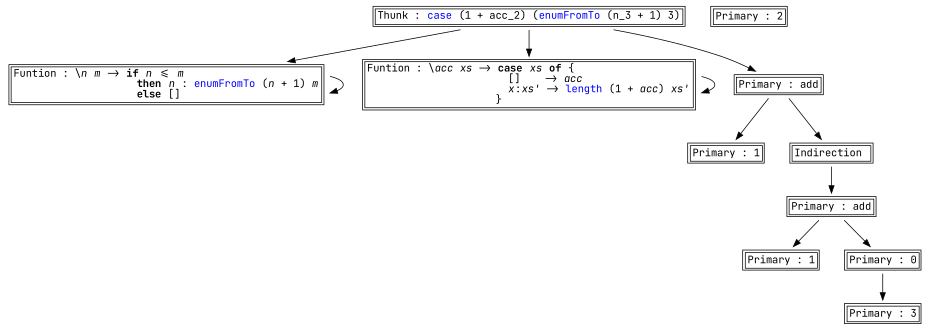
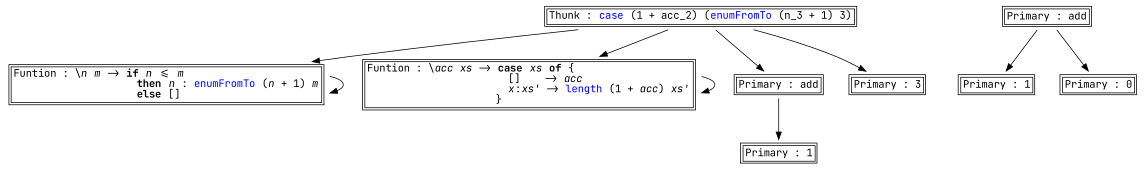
  digraph {
    fontname="JetBrains Mono"
    node [fontname="JetBrains Mono" shape=plaintext]
    edge [fontname="JetBrains Mono"]
    n1 [label=<<TABLE ALIGN="LEFT"><TR><TD BALIGN="LEFT" ALIGN="LEFT">Funtion&nbsp;:&nbsp;\<I>n</I>&nbsp;<I>m</I>&nbsp;-&gt;&nbsp;<B>if</B>&nbsp;<I>n</I>&nbsp;&lt;=&nbsp;<I>m</I>&nbsp;&nbsp;&nbsp;&nbsp;&nbsp;&nbsp;&nbsp;&nbsp;&nbsp;&nbsp;&nbsp;&nbsp;&nbsp;&nbsp;&nbsp;&nbsp;&nbsp;&nbsp;&nbsp;&nbsp;&nbsp;&nbsp;<BR />&nbsp;&nbsp;&nbsp;&nbsp;&nbsp;&nbsp;&nbsp;&nbsp;&nbsp;&nbsp;&nbsp;&nbsp;&nbsp;&nbsp;&nbsp;&nbsp;&nbsp;&nbsp;&nbsp;&nbsp;<B>then</B>&nbsp;<I>n</I>&nbsp;:&nbsp;<FONT COLOR="blue">enumFromTo</FONT>&nbsp;(<I>n</I>&nbsp;+&nbsp;1)&nbsp;<I>m</I><BR />&nbsp;&nbsp;&nbsp;&nbsp;&nbsp;&nbsp;&nbsp;&nbsp;&nbsp;&nbsp;&nbsp;&nbsp;&nbsp;&nbsp;&nbsp;&nbsp;&nbsp;&nbsp;&nbsp;&nbsp;<B>else</B>&nbsp;[]&nbsp;&nbsp;&nbsp;&nbsp;&nbsp;&nbsp;&nbsp;&nbsp;&nbsp;&nbsp;&nbsp;&nbsp;&nbsp;&nbsp;&nbsp;&nbsp;&nbsp;&nbsp;&nbsp;&nbsp;&nbsp;&nbsp;<BR /></TD></TR></TABLE>>]
    n2 [label=<<TABLE ALIGN="LEFT"><TR><TD BALIGN="LEFT" ALIGN="LEFT">Funtion&nbsp;:&nbsp;\<I>acc</I>&nbsp;<I>xs</I>&nbsp;-&gt;&nbsp;<B>case</B>&nbsp;<I>xs</I>&nbsp;<B>of</B>&nbsp;{&nbsp;&nbsp;&nbsp;&nbsp;&nbsp;&nbsp;&nbsp;&nbsp;&nbsp;&nbsp;&nbsp;&nbsp;&nbsp;&nbsp;&nbsp;&nbsp;&nbsp;&nbsp;&nbsp;<BR />&nbsp;&nbsp;&nbsp;&nbsp;&nbsp;&nbsp;&nbsp;&nbsp;&nbsp;&nbsp;&nbsp;&nbsp;&nbsp;&nbsp;&nbsp;&nbsp;&nbsp;&nbsp;&nbsp;&nbsp;&nbsp;&nbsp;&nbsp;[]&nbsp;&nbsp;&nbsp;&nbsp;-&gt;&nbsp;<I>acc</I>&nbsp;&nbsp;&nbsp;&nbsp;&nbsp;&nbsp;&nbsp;&nbsp;&nbsp;&nbsp;&nbsp;&nbsp;&nbsp;&nbsp;&nbsp;&nbsp;&nbsp;<BR />&nbsp;&nbsp;&nbsp;&nbsp;&nbsp;&nbsp;&nbsp;&nbsp;&nbsp;&nbsp;&nbsp;&nbsp;&nbsp;&nbsp;&nbsp;&nbsp;&nbsp;&nbsp;&nbsp;&nbsp;&nbsp;&nbsp;&nbsp;<I>x</I>:<I>xs'</I>&nbsp;-&gt;&nbsp;<FONT COLOR="blue">length</FONT>&nbsp;(1&nbsp;+&nbsp;<I>acc</I>)&nbsp;<I>xs'</I><BR />&nbsp;&nbsp;&nbsp;&nbsp;&nbsp;&nbsp;&nbsp;&nbsp;&nbsp;&nbsp;&nbsp;&nbsp;&nbsp;&nbsp;&nbsp;&nbsp;&nbsp;&nbsp;&nbsp;&nbsp;&nbsp;}&nbsp;&nbsp;&nbsp;&nbsp;&nbsp;&nbsp;&nbsp;&nbsp;&nbsp;&nbsp;&nbsp;&nbsp;&nbsp;&nbsp;&nbsp;&nbsp;&nbsp;&nbsp;&nbsp;&nbsp;&nbsp;&nbsp;&nbsp;&nbsp;&nbsp;&nbsp;&nbsp;&nbsp;&nbsp;&nbsp;<BR /></TD></TR></TABLE>>]
    n3 [label=<<TABLE ALIGN="LEFT"><TR><TD BALIGN="LEFT" ALIGN="LEFT">Thunk&nbsp;:&nbsp;<FONT COLOR="blue">case</FONT>&nbsp;(1&nbsp;+&nbsp;acc_2)&nbsp;(<FONT COLOR="blue">enumFromTo</FONT>&nbsp;(n_3&nbsp;+&nbsp;1)&nbsp;3)<BR /></TD></TR></TABLE>>]
    n4 [label=<<TABLE ALIGN="LEFT"><TR><TD BALIGN="LEFT" ALIGN="LEFT">Primary&nbsp;:&nbsp;add<BR /></TD></TR></TABLE>>]
    n5 [label=<<TABLE ALIGN="LEFT"><TR><TD BALIGN="LEFT" ALIGN="LEFT">Primary&nbsp;:&nbsp;3<BR /></TD></TR></TABLE>>]
    n6 [label=<<TABLE ALIGN="LEFT"><TR><TD BALIGN="LEFT" ALIGN="LEFT">Primary&nbsp;:&nbsp;1<BR /></TD></TR></TABLE>>]
-   n7 [label=<<TABLE ALIGN="LEFT"><TR><TD BALIGN="LEFT" ALIGN="LEFT">Indirection&nbsp;<BR /></TD></TR></TABLE>>]
    n8 [label=<<TABLE ALIGN="LEFT"><TR><TD BALIGN="LEFT" ALIGN="LEFT">Primary&nbsp;:&nbsp;add<BR /></TD></TR></TABLE>>]
    n9 [label=<<TABLE ALIGN="LEFT"><TR><TD BALIGN="LEFT" ALIGN="LEFT">Primary&nbsp;:&nbsp;1<BR /></TD></TR></TABLE>>]
    n10 [label=<<TABLE ALIGN="LEFT"><TR><TD BALIGN="LEFT" ALIGN="LEFT">Primary&nbsp;:&nbsp;0<BR /></TD></TR></TABLE>>]
-   n11 [label=<<TABLE ALIGN="LEFT"><TR><TD BALIGN="LEFT" ALIGN="LEFT">Primary&nbsp;:&nbsp;2<BR /></TD></TR></TABLE>>]
    n1 -> n1
    n2 -> n2
    n3 -> n1
    n3 -> n2
    n3 -> n4
-   n10 -> n5
+   n3 -> n5
    n4 -> n6
-   n4 -> n7
-   n7 -> n8
    n8 -> n9
    n8 -> n10
  }
